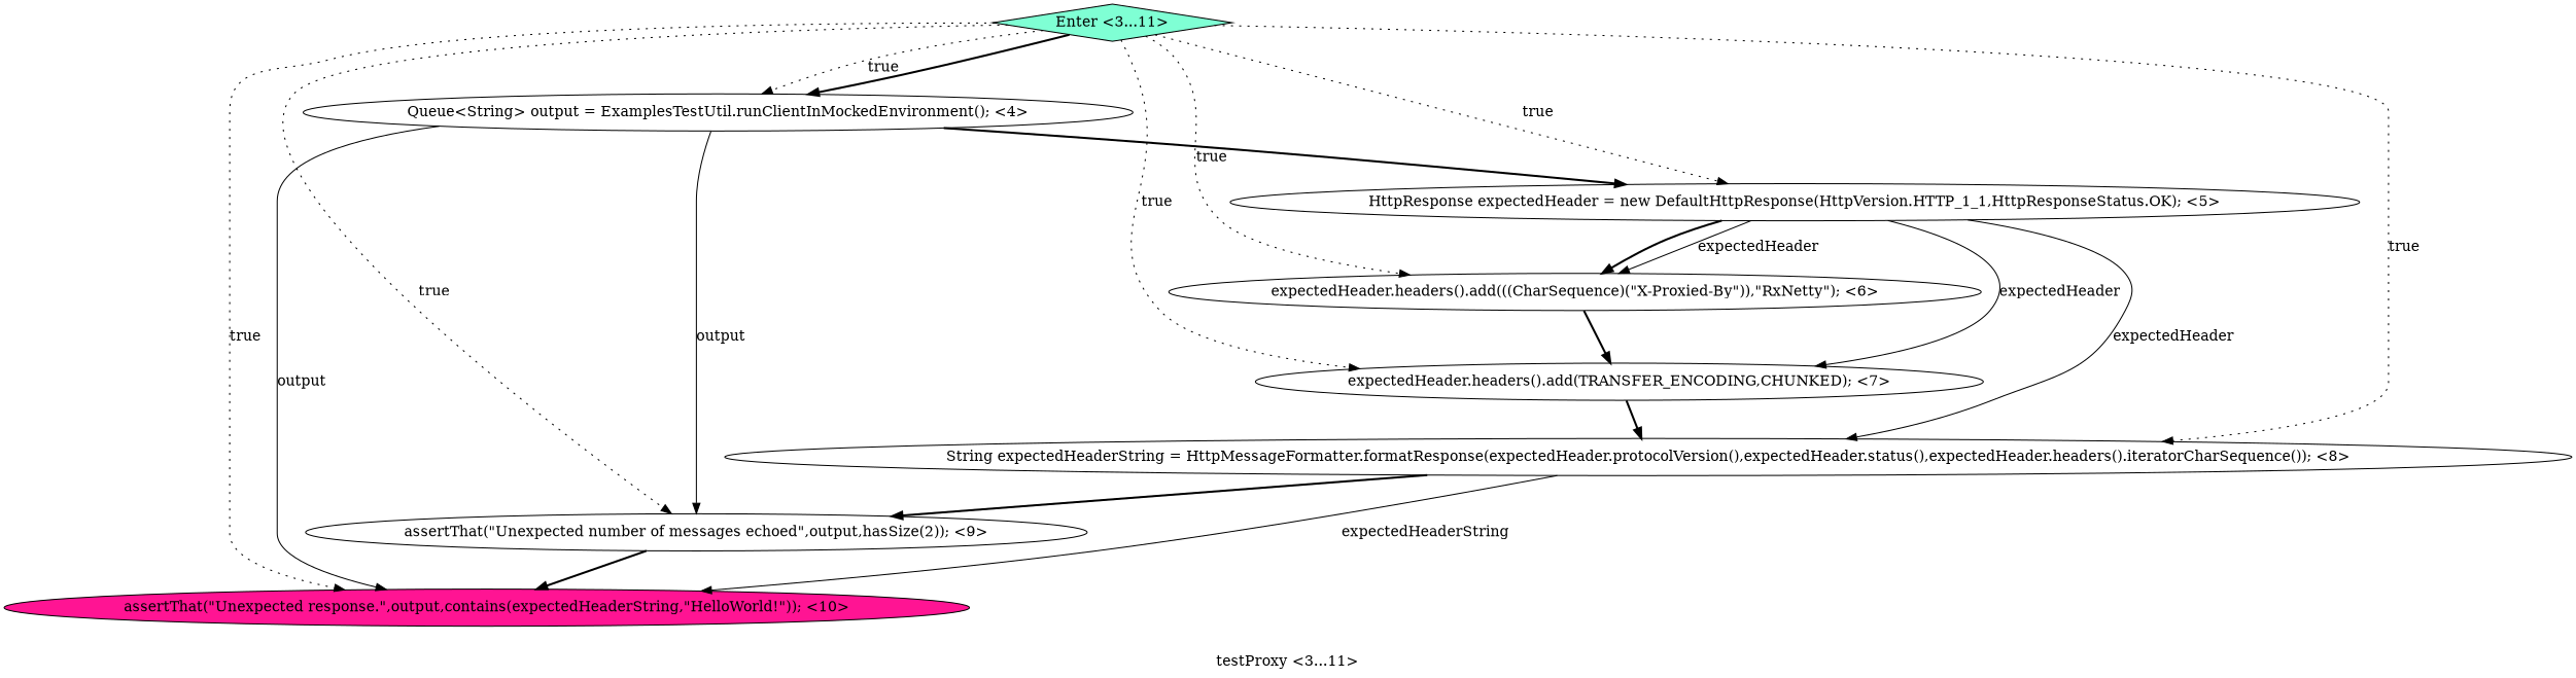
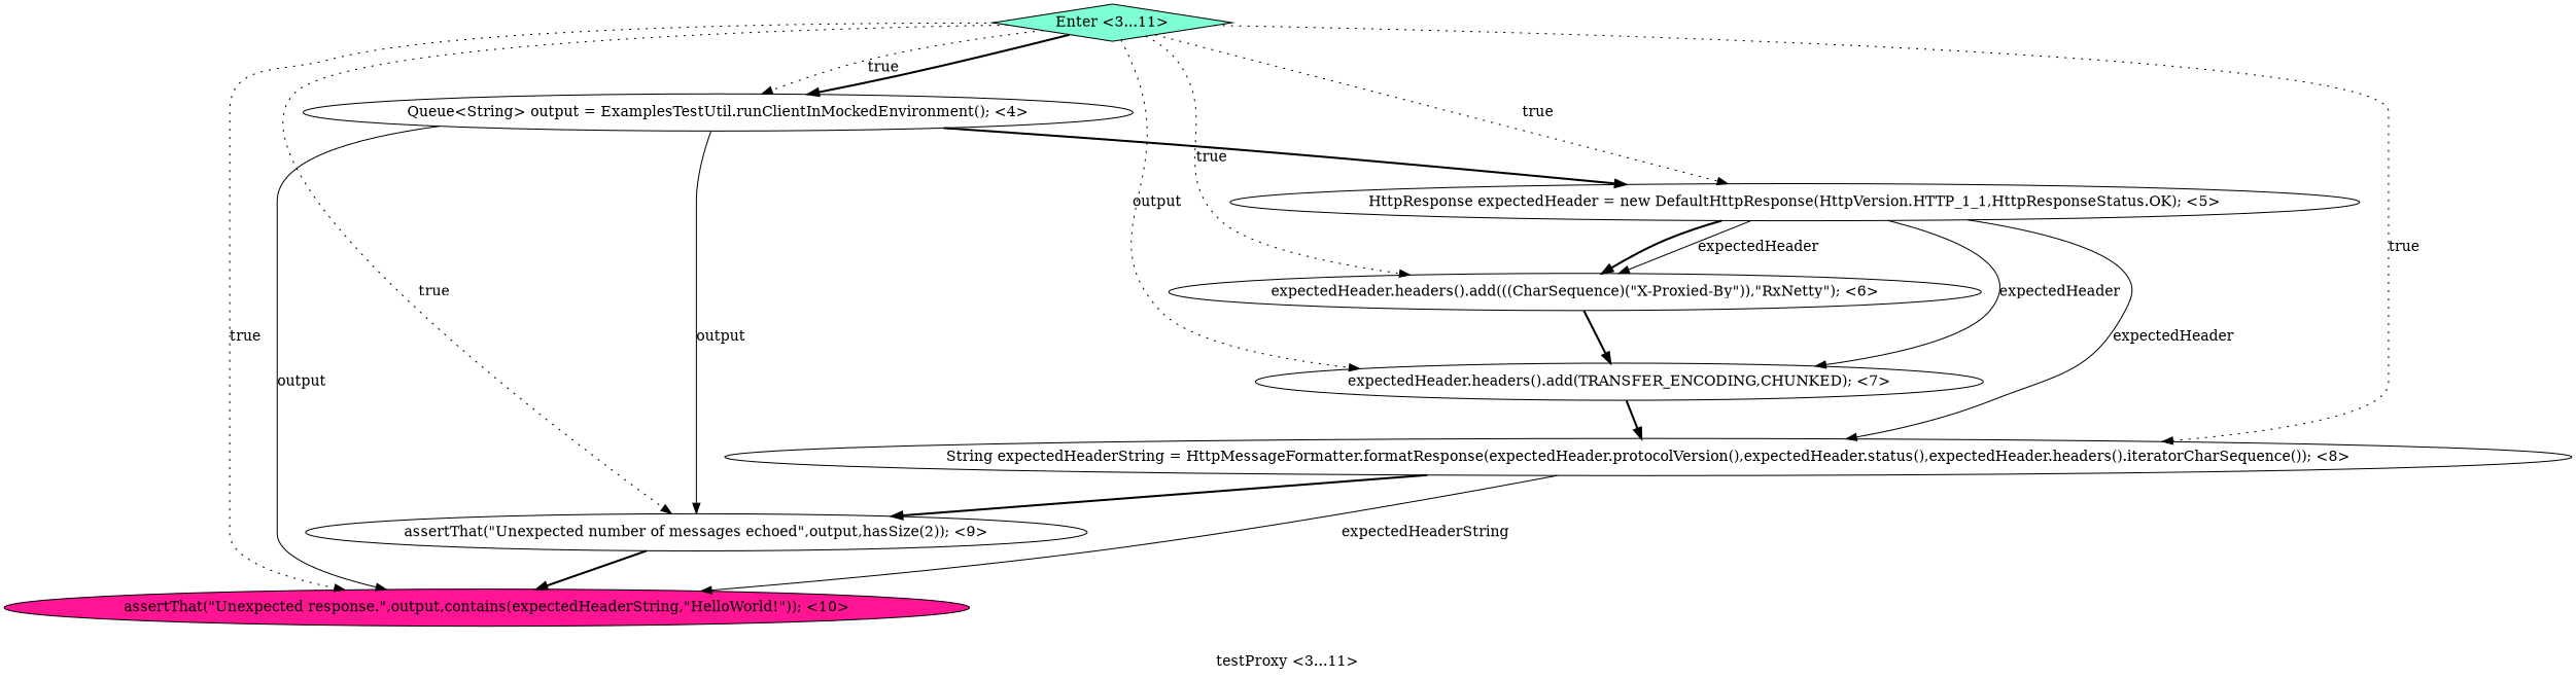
  digraph {
    label="testProxy <3...11>"
    node [fillcolor=white shape=ellipse style=filled]
    edge [style=bold]
    n1 [fillcolor=deeppink label="assertThat(\"Unexpected response.\",output,contains(expectedHeaderString,\"HelloWorld!\")); <10>"]
    n2 [label="expectedHeader.headers().add(TRANSFER_ENCODING,CHUNKED); <7>"]
    n3 [label="String expectedHeaderString = HttpMessageFormatter.formatResponse(expectedHeader.protocolVersion(),expectedHeader.status(),expectedHeader.headers().iteratorCharSequence()); <8>"]
    n4 [fillcolor=aquamarine label="Enter <3...11>" shape=diamond]
    n5 [label="assertThat(\"Unexpected number of messages echoed\",output,hasSize(2)); <9>"]
    n6 [label="Queue<String> output = ExamplesTestUtil.runClientInMockedEnvironment(); <4>"]
    n7 [label="HttpResponse expectedHeader = new DefaultHttpResponse(HttpVersion.HTTP_1_1,HttpResponseStatus.OK); <5>"]
    n8 [label="expectedHeader.headers().add(((CharSequence)(\"X-Proxied-By\")),\"RxNetty\"); <6>"]
    n2 -> n3
    n3 -> n1 [label=expectedHeaderString style=solid]
    n3 -> n5
    n4 -> n1 [label=true style=dotted]
-   n4 -> n2 [label=true style=dotted]
+   n4 -> n2 [label=output style=dotted]
    n4 -> n3 [label=true style=dotted]
    n4 -> n5 [label=true style=dotted]
    n4 -> n6 [label=true style=dotted]
    n4 -> n6
    n4 -> n7 [label=true style=dotted]
    n4 -> n8 [label=true style=dotted]
    n5 -> n1
    n6 -> n1 [label=output style=solid]
    n6 -> n5 [label=output style=solid]
    n6 -> n7
    n7 -> n2 [label=expectedHeader style=solid]
    n7 -> n3 [label=expectedHeader style=solid]
    n7 -> n8 [label=expectedHeader style=solid]
    n7 -> n8
    n8 -> n2
  }
